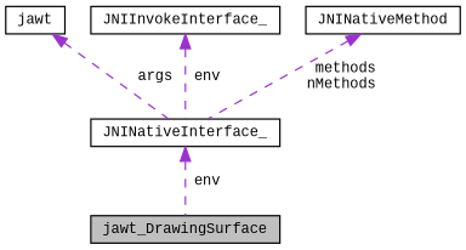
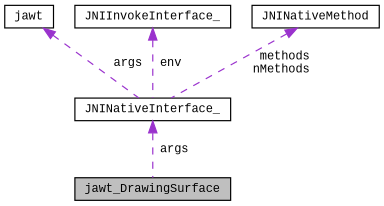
  digraph {
    fontname="Liberation Mono"
    node [color=black fillcolor=white fontname="Liberation Mono" fontsize=10 shape=record style=filled]
    edge [color=darkorchid3 dir=back fontname="Liberation Mono" fontsize=10 labelfontname=Helvetica labelfontsize=10 style=dashed]
    n1 [fillcolor=grey75 fontcolor=black height=0.2 label=jawt_DrawingSurface width=0.4]
    n2 [height=0.2 label=JNINativeInterface_ width=0.4]
    n3 [height=0.2 label=jawt width=0.4]
    n4 [height=0.2 label=JNIInvokeInterface_ width=0.4]
    n5 [height=0.2 label=JNINativeMethod width=0.4]
-   n2 -> n1 [label=" env"]
+   n2 -> n1 [label=" args"]
    n3 -> n2 [label=" args"]
    n4 -> n2 [label=" env"]
    n5 -> n2 [label=" methods\nnMethods"]
  }
